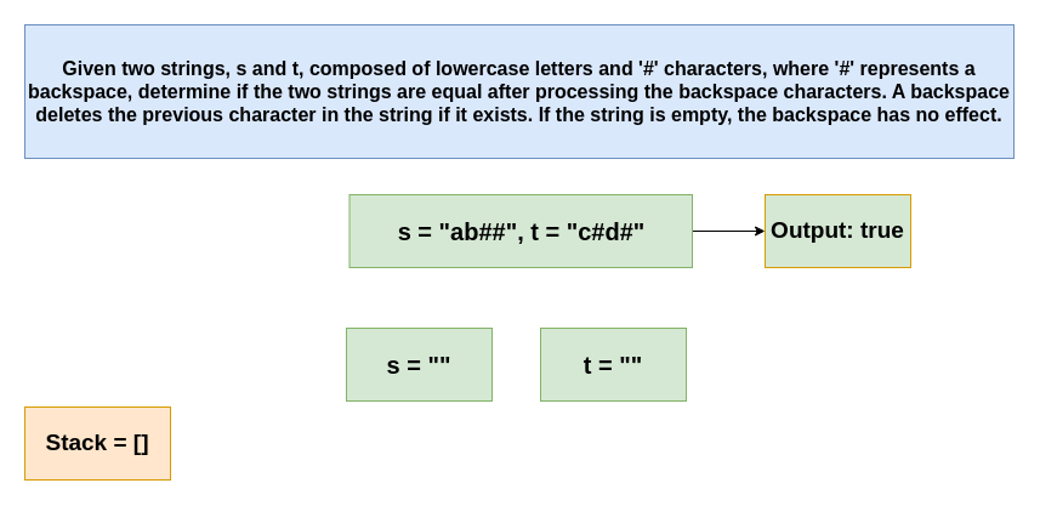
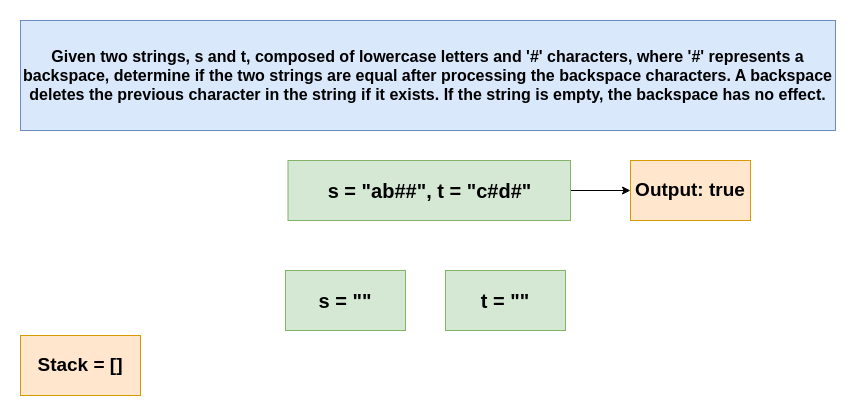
  <mxCell id="0" />
  <mxCell id="1" parent="0" />
  <mxCell id="2" value="&lt;b&gt;&lt;font style=&quot;font-size: 16px;&quot;&gt;Given two strings, s and t, composed of lowercase letters and '#' characters, where '#' represents a backspace, determine if the two strings are equal after processing the backspace characters. A backspace deletes the previous character in the string if it exists. If the string is empty, the backspace has no effect.&lt;/font&gt;&lt;/b&gt;" style="whiteSpace=wrap;html=1;fillColor=#dae8fc;strokeColor=#6c8ebf;" parent="1" vertex="1"><mxGeometry x="20" y="20" width="815" height="110" as="geometry" /></mxCell>
  <mxCell id="3" style="edgeStyle=none;html=1;" parent="1" source="4" edge="1"><mxGeometry relative="1" as="geometry"><mxPoint x="630" y="190" as="targetPoint" /></mxGeometry></mxCell>
  <mxCell id="4" value="&lt;b&gt;&lt;font style=&quot;font-size: 20px;&quot;&gt;s = &quot;ab##&quot;,&amp;nbsp;&lt;/font&gt;&lt;/b&gt;&lt;b&gt;&lt;font style=&quot;font-size: 20px;&quot;&gt;t = &quot;c#d#&quot;&lt;/font&gt;&lt;/b&gt;" style="whiteSpace=wrap;html=1;fillColor=#d5e8d4;strokeColor=#82b366;" parent="1" vertex="1"><mxGeometry x="287.5" y="160" width="282.5" height="60" as="geometry" /></mxCell>
  <mxCell id="5" value="&lt;b&gt;&lt;font style=&quot;font-size: 20px;&quot;&gt;s = &quot;&quot;&lt;/font&gt;&lt;/b&gt;" style="whiteSpace=wrap;html=1;fillColor=#d5e8d4;strokeColor=#82b366;" parent="1" vertex="1"><mxGeometry x="285" y="270" width="120" height="60" as="geometry" /></mxCell>
  <mxCell id="6" value="&lt;b&gt;&lt;font style=&quot;font-size: 20px;&quot;&gt;t = &quot;&quot;&lt;/font&gt;&lt;/b&gt;" style="whiteSpace=wrap;html=1;fillColor=#d5e8d4;strokeColor=#82b366;" parent="1" vertex="1"><mxGeometry x="445" y="270" width="120" height="60" as="geometry" /></mxCell>
- <mxCell id="7" value="&lt;b&gt;&lt;font style=&quot;font-size: 19px;&quot;&gt;Output: true&lt;/font&gt;&lt;/b&gt;" style="whiteSpace=wrap;html=1;fillColor=#d5e8d4;strokeColor=#d79b00;" parent="1" vertex="1"><mxGeometry x="630" y="160" width="120" height="60" as="geometry" /></mxCell>
+ <mxCell id="7" value="&lt;b&gt;&lt;font style=&quot;font-size: 19px;&quot;&gt;Output: true&lt;/font&gt;&lt;/b&gt;" style="whiteSpace=wrap;html=1;fillColor=#ffe6cc;strokeColor=#d79b00;" parent="1" vertex="1"><mxGeometry x="630" y="160" width="120" height="60" as="geometry" /></mxCell>
  <mxCell id="8" value="&lt;b&gt;&lt;font style=&quot;font-size: 19px;&quot;&gt;Stack = []&lt;/font&gt;&lt;/b&gt;" style="whiteSpace=wrap;html=1;fillColor=#ffe6cc;strokeColor=#d79b00;" vertex="1" parent="1"><mxGeometry x="20" y="335" width="120" height="60" as="geometry" /></mxCell>
